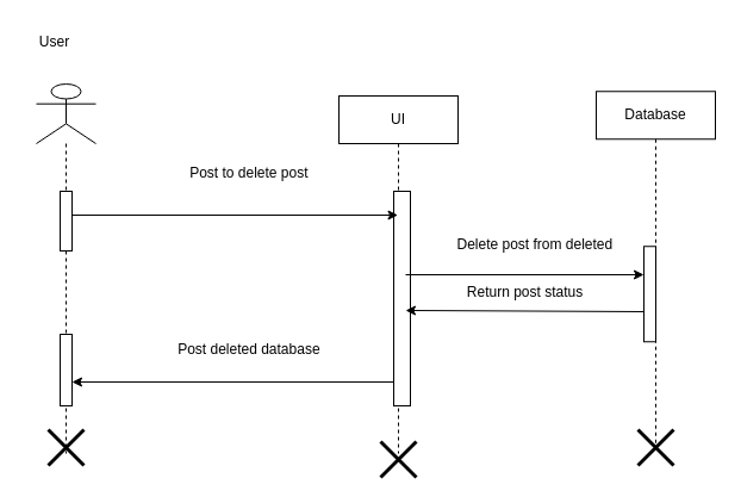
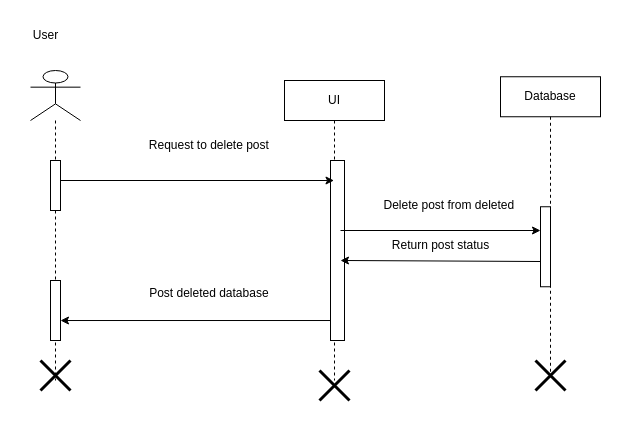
  <mxCell id="0" />
  <mxCell id="1" parent="0" />
  <mxCell id="2" value="Delete post from deleted&amp;nbsp;" style="text;html=1;align=center;verticalAlign=middle;resizable=0;points=[];autosize=1;strokeColor=none;fillColor=none;" parent="1" vertex="1"><mxGeometry x="365" y="190" width="170" height="30" as="geometry" /></mxCell>
  <mxCell id="3" value="" style="shape=umlLifeline;perimeter=lifelinePerimeter;whiteSpace=wrap;html=1;container=1;dropTarget=0;collapsible=0;recursiveResize=0;outlineConnect=0;portConstraint=eastwest;newEdgeStyle={&quot;curved&quot;:0,&quot;rounded&quot;:0};participant=umlActor;size=50;" parent="1" vertex="1"><mxGeometry x="30" y="70" width="50" height="310" as="geometry" /></mxCell>
  <mxCell id="4" value="UI" style="shape=umlLifeline;perimeter=lifelinePerimeter;whiteSpace=wrap;html=1;container=1;dropTarget=0;collapsible=0;recursiveResize=0;outlineConnect=0;portConstraint=eastwest;newEdgeStyle={&quot;curved&quot;:0,&quot;rounded&quot;:0};" parent="1" vertex="1"><mxGeometry x="284" y="80" width="100" height="300" as="geometry" /></mxCell>
  <mxCell id="5" value="" style="html=1;points=[[0,0,0,0,5],[0,1,0,0,-5],[1,0,0,0,5],[1,1,0,0,-5]];perimeter=orthogonalPerimeter;outlineConnect=0;targetShapes=umlLifeline;portConstraint=eastwest;newEdgeStyle={&quot;curved&quot;:0,&quot;rounded&quot;:0};" parent="4" vertex="1"><mxGeometry x="46" y="80" width="14" height="180" as="geometry" /></mxCell>
  <mxCell id="6" value="Database" style="shape=umlLifeline;perimeter=lifelinePerimeter;whiteSpace=wrap;html=1;container=1;dropTarget=0;collapsible=0;recursiveResize=0;outlineConnect=0;portConstraint=eastwest;newEdgeStyle={&quot;curved&quot;:0,&quot;rounded&quot;:0};" parent="1" vertex="1"><mxGeometry x="500" y="76.25" width="100" height="300" as="geometry" /></mxCell>
  <mxCell id="7" value="" style="html=1;points=[[0,0,0,0,5],[0,1,0,0,-5],[1,0,0,0,5],[1,1,0,0,-5]];perimeter=orthogonalPerimeter;outlineConnect=0;targetShapes=umlLifeline;portConstraint=eastwest;newEdgeStyle={&quot;curved&quot;:0,&quot;rounded&quot;:0};" parent="6" vertex="1"><mxGeometry x="40" y="130" width="10" height="80" as="geometry" /></mxCell>
  <mxCell id="8" value="" style="shape=umlDestroy;whiteSpace=wrap;html=1;strokeWidth=3;targetShapes=umlLifeline;" parent="1" vertex="1"><mxGeometry x="319" y="370" width="30" height="30" as="geometry" /></mxCell>
  <mxCell id="9" value="" style="shape=umlDestroy;whiteSpace=wrap;html=1;strokeWidth=3;targetShapes=umlLifeline;" parent="1" vertex="1"><mxGeometry x="535" y="360" width="30" height="30" as="geometry" /></mxCell>
  <mxCell id="10" value="" style="shape=umlDestroy;whiteSpace=wrap;html=1;strokeWidth=3;targetShapes=umlLifeline;" parent="1" vertex="1"><mxGeometry x="40" y="360" width="30" height="30" as="geometry" /></mxCell>
  <mxCell id="11" value="" style="html=1;points=[[0,0,0,0,5],[0,1,0,0,-5],[1,0,0,0,5],[1,1,0,0,-5]];perimeter=orthogonalPerimeter;outlineConnect=0;targetShapes=umlLifeline;portConstraint=eastwest;newEdgeStyle={&quot;curved&quot;:0,&quot;rounded&quot;:0};" parent="1" vertex="1"><mxGeometry x="50" y="160" width="10" height="50" as="geometry" /></mxCell>
  <mxCell id="12" value="" style="endArrow=classic;html=1;rounded=0;" parent="1" target="4" edge="1"><mxGeometry width="50" height="50" relative="1" as="geometry"><mxPoint x="60" y="180" as="sourcePoint" /><mxPoint x="360" y="220" as="targetPoint" /></mxGeometry></mxCell>
- <mxCell id="13" value="Post to delete post&amp;nbsp;" style="text;html=1;align=center;verticalAlign=middle;resizable=0;points=[];autosize=1;strokeColor=none;fillColor=none;" parent="1" vertex="1"><mxGeometry x="135" y="130" width="150" height="30" as="geometry" /></mxCell>
+ <mxCell id="13" value="Request to delete post&amp;nbsp;" style="text;html=1;align=center;verticalAlign=middle;resizable=0;points=[];autosize=1;strokeColor=none;fillColor=none;" parent="1" vertex="1"><mxGeometry x="135" y="130" width="150" height="30" as="geometry" /></mxCell>
  <mxCell id="14" value="" style="endArrow=classic;html=1;rounded=0;" parent="1" edge="1"><mxGeometry width="50" height="50" relative="1" as="geometry"><mxPoint x="340" y="230" as="sourcePoint" /><mxPoint x="540" y="230" as="targetPoint" /></mxGeometry></mxCell>
  <mxCell id="15" value="" style="endArrow=classic;html=1;rounded=0;" parent="1" edge="1"><mxGeometry width="50" height="50" relative="1" as="geometry"><mxPoint x="540" y="261" as="sourcePoint" /><mxPoint x="340" y="260" as="targetPoint" /></mxGeometry></mxCell>
  <mxCell id="16" value="" style="html=1;points=[[0,0,0,0,5],[0,1,0,0,-5],[1,0,0,0,5],[1,1,0,0,-5]];perimeter=orthogonalPerimeter;outlineConnect=0;targetShapes=umlLifeline;portConstraint=eastwest;newEdgeStyle={&quot;curved&quot;:0,&quot;rounded&quot;:0};" parent="1" vertex="1"><mxGeometry x="50" y="280" width="10" height="60" as="geometry" /></mxCell>
  <mxCell id="17" value="" style="endArrow=classic;html=1;rounded=0;exitX=0;exitY=0.889;exitDx=0;exitDy=0;exitPerimeter=0;entryX=1;entryY=0.667;entryDx=0;entryDy=0;entryPerimeter=0;" parent="1" source="5" target="16" edge="1"><mxGeometry width="50" height="50" relative="1" as="geometry"><mxPoint x="310" y="270" as="sourcePoint" /><mxPoint x="120" y="300" as="targetPoint" /></mxGeometry></mxCell>
  <mxCell id="18" value="User" style="text;html=1;align=center;verticalAlign=middle;resizable=0;points=[];autosize=1;strokeColor=none;fillColor=none;" parent="1" vertex="1"><mxGeometry x="20" y="20" width="50" height="30" as="geometry" /></mxCell>
  <mxCell id="19" value="Return post status" style="text;html=1;align=center;verticalAlign=middle;resizable=0;points=[];autosize=1;strokeColor=none;fillColor=none;" parent="1" vertex="1"><mxGeometry x="370" y="230" width="140" height="30" as="geometry" /></mxCell>
  <mxCell id="20" value="Post deleted database&amp;nbsp;" style="text;html=1;align=center;verticalAlign=middle;resizable=0;points=[];autosize=1;strokeColor=none;fillColor=none;" parent="1" vertex="1"><mxGeometry x="130" y="278" width="160" height="30" as="geometry" /></mxCell>
